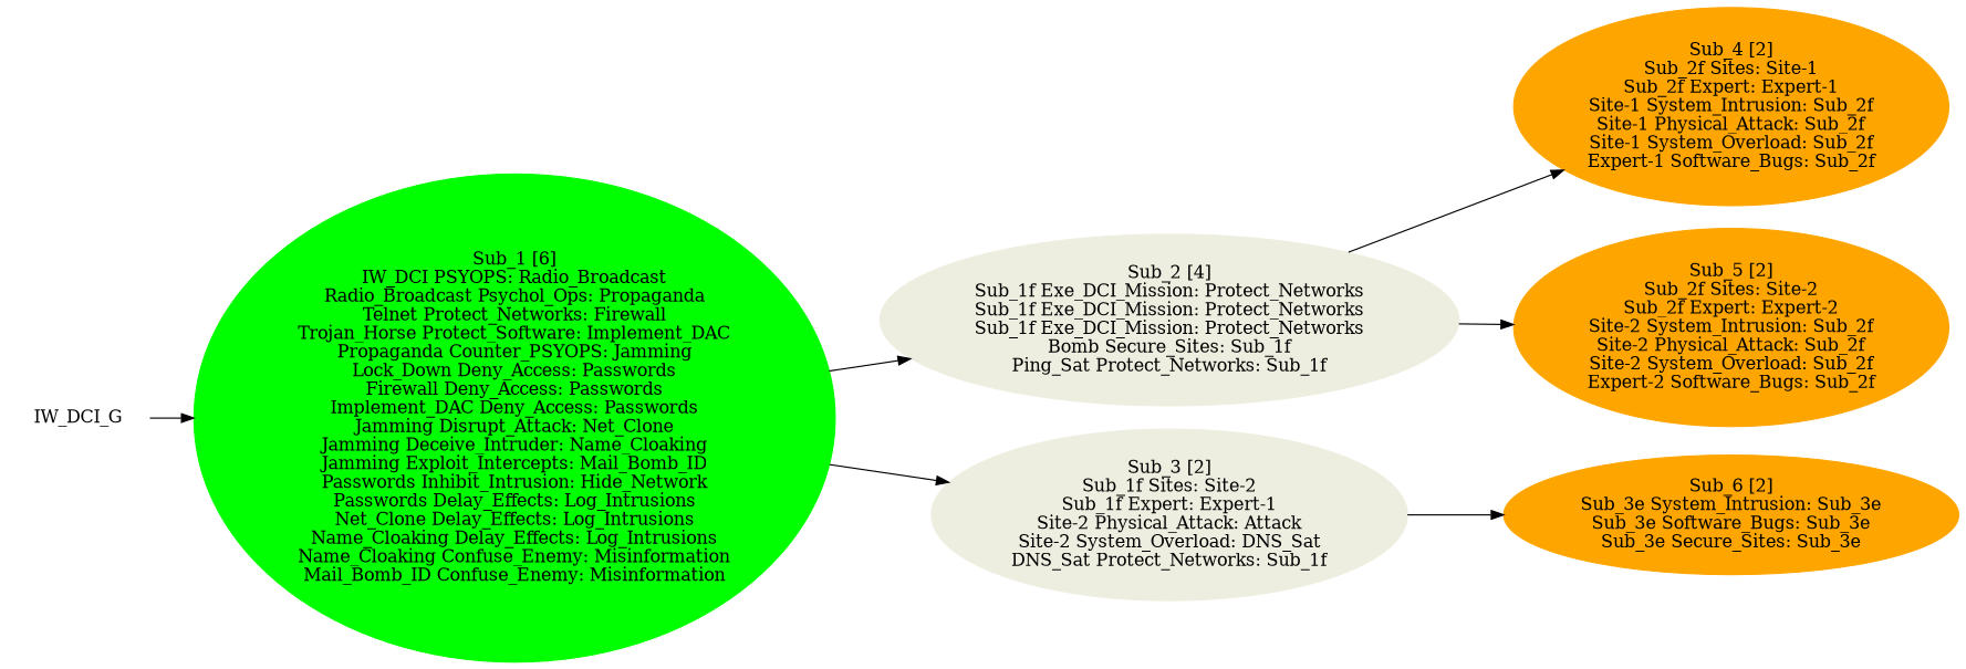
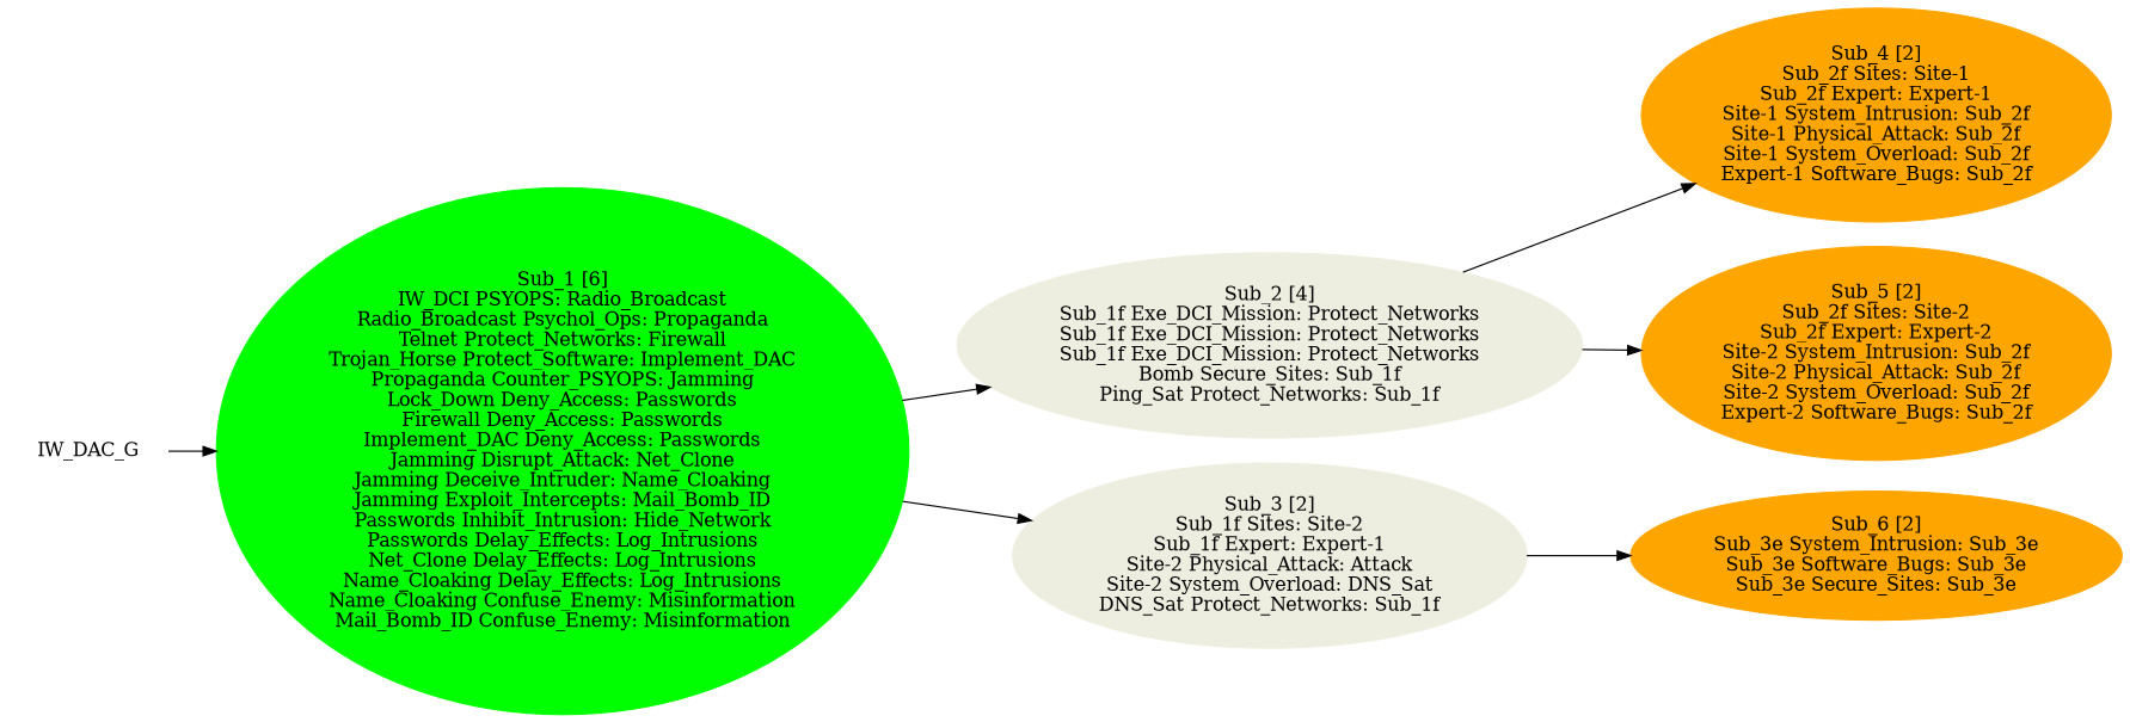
  digraph {
    rankdir=LR
    node [color=orange1 style=filled]
-   n1 [color=white label=IW_DCI_G]
+   n1 [color=white label=IW_DAC_G]
    n2 [color=green1 label="Sub_1 [6]\nIW_DCI PSYOPS: Radio_Broadcast\nRadio_Broadcast Psychol_Ops: Propaganda\nTelnet Protect_Networks: Firewall\nTrojan_Horse Protect_Software: Implement_DAC\nPropaganda Counter_PSYOPS: Jamming\nLock_Down Deny_Access: Passwords\nFirewall Deny_Access: Passwords\nImplement_DAC Deny_Access: Passwords\nJamming Disrupt_Attack: Net_Clone\nJamming Deceive_Intruder: Name_Cloaking\nJamming Exploit_Intercepts: Mail_Bomb_ID\nPasswords Inhibit_Intrusion: Hide_Network\nPasswords Delay_Effects: Log_Intrusions\nNet_Clone Delay_Effects: Log_Intrusions\nName_Cloaking Delay_Effects: Log_Intrusions\nName_Cloaking Confuse_Enemy: Misinformation\nMail_Bomb_ID Confuse_Enemy: Misinformation\n"]
    n3 [color=ivory2 label="Sub_2 [4]\nSub_1f Exe_DCI_Mission: Protect_Networks\nSub_1f Exe_DCI_Mission: Protect_Networks\nSub_1f Exe_DCI_Mission: Protect_Networks\nBomb Secure_Sites: Sub_1f\nPing_Sat Protect_Networks: Sub_1f\n"]
    n4 [color=ivory2 label="Sub_3 [2]\nSub_1f Sites: Site-2\nSub_1f Expert: Expert-1\nSite-2 Physical_Attack: Attack\nSite-2 System_Overload: DNS_Sat\nDNS_Sat Protect_Networks: Sub_1f\n"]
    n5 [label="Sub_4 [2]\nSub_2f Sites: Site-1\nSub_2f Expert: Expert-1\nSite-1 System_Intrusion: Sub_2f\nSite-1 Physical_Attack: Sub_2f\nSite-1 System_Overload: Sub_2f\nExpert-1 Software_Bugs: Sub_2f\n"]
    n6 [label="Sub_5 [2]\nSub_2f Sites: Site-2\nSub_2f Expert: Expert-2\nSite-2 System_Intrusion: Sub_2f\nSite-2 Physical_Attack: Sub_2f\nSite-2 System_Overload: Sub_2f\nExpert-2 Software_Bugs: Sub_2f\n"]
    n7 [label="Sub_6 [2]\nSub_3e System_Intrusion: Sub_3e\nSub_3e Software_Bugs: Sub_3e\nSub_3e Secure_Sites: Sub_3e\n"]
    n1 -> n2
    n2 -> n3
    n2 -> n4
    n3 -> n5
    n3 -> n6
    n4 -> n7
  }
